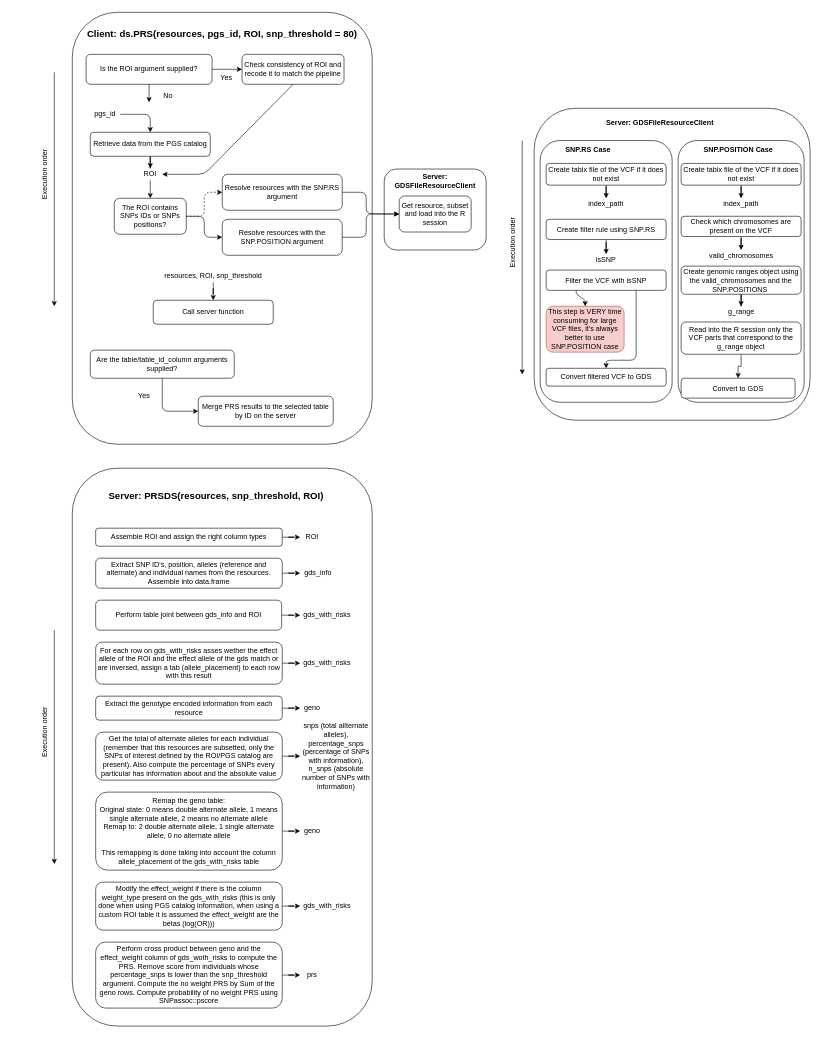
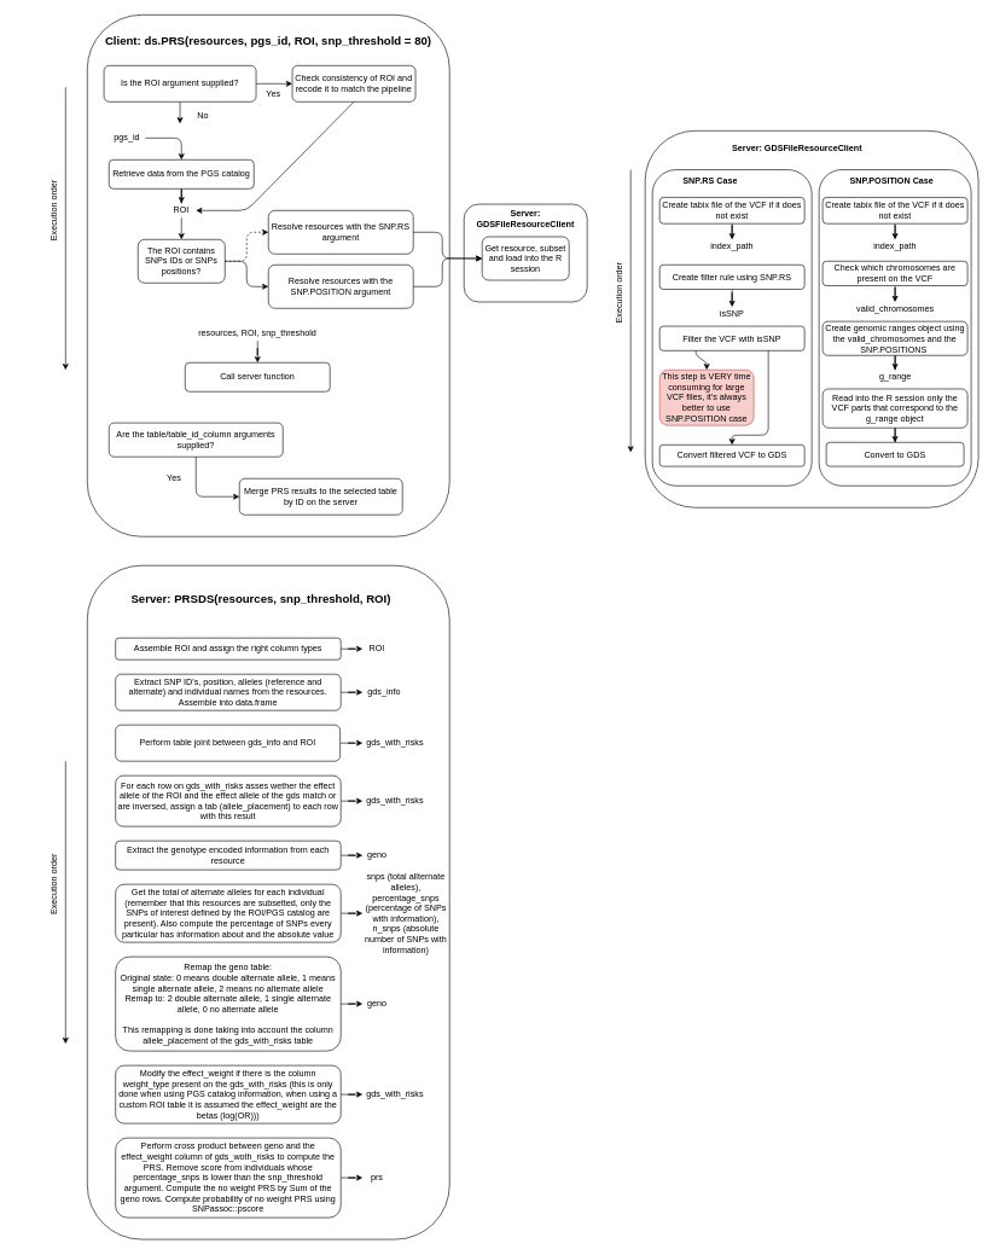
  <mxCell id="0" />
  <mxCell id="1" parent="0" />
  <mxCell id="2" value="" style="rounded=1;whiteSpace=wrap;html=1;" parent="1" vertex="1"><mxGeometry x="120" y="20" width="500" height="720" as="geometry" /></mxCell>
  <mxCell id="3" value="&lt;font size=&quot;1&quot;&gt;&lt;b style=&quot;font-size: 16px&quot;&gt;Client: ds.PRS&lt;/b&gt;&lt;/font&gt;&lt;span style=&quot;font-size: 16px&quot;&gt;&lt;b&gt;(resources, pgs_id, ROI, snp_threshold = 80)&lt;/b&gt;&lt;/span&gt;" style="text;html=1;strokeColor=none;fillColor=none;align=center;verticalAlign=middle;whiteSpace=wrap;rounded=0;" parent="1" vertex="1"><mxGeometry x="140" y="40" width="460" height="30" as="geometry" /></mxCell>
  <mxCell id="4" value="" style="edgeStyle=orthogonalEdgeStyle;rounded=0;orthogonalLoop=1;jettySize=auto;html=1;" parent="1" source="5" target="8" edge="1"><mxGeometry relative="1" as="geometry" /></mxCell>
  <mxCell id="5" value="&lt;font style=&quot;font-size: 12px&quot;&gt;Retrieve data from the PGS catalog&lt;/font&gt;" style="rounded=1;whiteSpace=wrap;html=1;align=center;" parent="1" vertex="1"><mxGeometry x="150" y="220" width="200" height="40" as="geometry" /></mxCell>
  <mxCell id="6" value="pgs_id" style="text;html=1;strokeColor=none;fillColor=none;align=center;verticalAlign=middle;whiteSpace=wrap;rounded=0;" parent="1" vertex="1"><mxGeometry x="150" y="180" width="50" height="20" as="geometry" /></mxCell>
  <mxCell id="7" value="" style="endArrow=classic;html=1;entryX=0.5;entryY=0;entryDx=0;entryDy=0;exitX=1;exitY=0.5;exitDx=0;exitDy=0;" parent="1" source="6" target="5" edge="1"><mxGeometry width="50" height="50" relative="1" as="geometry"><mxPoint x="370" y="290" as="sourcePoint" /><mxPoint x="630" y="260" as="targetPoint" /><Array as="points"><mxPoint x="250" y="190" /></Array></mxGeometry></mxCell>
  <mxCell id="8" value="ROI" style="text;html=1;strokeColor=none;fillColor=none;align=center;verticalAlign=middle;whiteSpace=wrap;rounded=0;" parent="1" vertex="1"><mxGeometry x="230" y="280" width="40" height="20" as="geometry" /></mxCell>
  <mxCell id="9" value="The ROI contains SNPs IDs or SNPs positions?" style="rounded=1;whiteSpace=wrap;html=1;" parent="1" vertex="1"><mxGeometry x="190" y="330" width="120" height="60" as="geometry" /></mxCell>
  <mxCell id="10" value="" style="endArrow=classic;html=1;exitX=0.5;exitY=1;exitDx=0;exitDy=0;" parent="1" source="8" edge="1"><mxGeometry width="50" height="50" relative="1" as="geometry"><mxPoint x="300" y="290" as="sourcePoint" /><mxPoint x="250" y="330" as="targetPoint" /><Array as="points"><mxPoint x="250" y="320" /></Array></mxGeometry></mxCell>
  <mxCell id="11" value="Resolve resources with the SNP.RS argument" style="rounded=1;whiteSpace=wrap;html=1;" parent="1" vertex="1"><mxGeometry x="370" y="290" width="200" height="60" as="geometry" /></mxCell>
  <mxCell id="12" value="Resolve resources with the SNP.POSITION argument" style="rounded=1;whiteSpace=wrap;html=1;" parent="1" vertex="1"><mxGeometry x="370" y="365" width="200" height="60" as="geometry" /></mxCell>
  <mxCell id="13" value="" style="endArrow=classic;html=1;entryX=0;entryY=0.5;entryDx=0;entryDy=0;exitX=1;exitY=0.5;exitDx=0;exitDy=0;dashed=1;" parent="1" source="9" target="11" edge="1"><mxGeometry width="50" height="50" relative="1" as="geometry"><mxPoint x="310" y="380" as="sourcePoint" /><mxPoint x="360" y="330" as="targetPoint" /><Array as="points"><mxPoint x="340" y="360" /><mxPoint x="340" y="320" /></Array></mxGeometry></mxCell>
  <mxCell id="14" value="" style="endArrow=classic;html=1;entryX=0;entryY=0.5;entryDx=0;entryDy=0;exitX=1;exitY=0.5;exitDx=0;exitDy=0;" parent="1" source="9" target="12" edge="1"><mxGeometry width="50" height="50" relative="1" as="geometry"><mxPoint x="330" y="400" as="sourcePoint" /><mxPoint x="380" y="350" as="targetPoint" /><Array as="points"><mxPoint x="340" y="360" /><mxPoint x="340" y="395" /></Array></mxGeometry></mxCell>
  <mxCell id="15" value="" style="rounded=1;whiteSpace=wrap;html=1;" parent="1" vertex="1"><mxGeometry x="640" y="281.25" width="170" height="135" as="geometry" /></mxCell>
  <mxCell id="16" value="&lt;b&gt;Server: GDSFileResourceClient&lt;/b&gt;" style="text;html=1;strokeColor=none;fillColor=none;align=center;verticalAlign=middle;whiteSpace=wrap;rounded=0;" parent="1" vertex="1"><mxGeometry x="650" y="286.25" width="150" height="30" as="geometry" /></mxCell>
  <mxCell id="17" value="Get resource, subset and load into the R session" style="rounded=1;whiteSpace=wrap;html=1;" parent="1" vertex="1"><mxGeometry x="665" y="326.25" width="120" height="60" as="geometry" /></mxCell>
  <mxCell id="18" value="" style="endArrow=classic;html=1;entryX=0;entryY=0.5;entryDx=0;entryDy=0;exitX=1;exitY=0.5;exitDx=0;exitDy=0;" parent="1" source="11" target="17" edge="1"><mxGeometry width="50" height="50" relative="1" as="geometry"><mxPoint x="410" y="270" as="sourcePoint" /><mxPoint x="460" y="220" as="targetPoint" /><Array as="points"><mxPoint x="610" y="320" /><mxPoint x="610" y="356" /></Array></mxGeometry></mxCell>
  <mxCell id="19" value="" style="endArrow=classic;html=1;entryX=0;entryY=0.5;entryDx=0;entryDy=0;exitX=1;exitY=0.5;exitDx=0;exitDy=0;" parent="1" source="12" target="17" edge="1"><mxGeometry width="50" height="50" relative="1" as="geometry"><mxPoint x="410" y="270" as="sourcePoint" /><mxPoint x="460" y="220" as="targetPoint" /><Array as="points"><mxPoint x="610" y="395" /><mxPoint x="610" y="356" /></Array></mxGeometry></mxCell>
  <mxCell id="20" value="" style="endArrow=classic;html=1;" parent="1" edge="1"><mxGeometry width="50" height="50" relative="1" as="geometry"><mxPoint x="90" y="120" as="sourcePoint" /><mxPoint x="90" y="510" as="targetPoint" /></mxGeometry></mxCell>
  <mxCell id="21" value="Execution order" style="text;html=1;strokeColor=none;fillColor=none;align=center;verticalAlign=middle;whiteSpace=wrap;rounded=0;rotation=-90;" parent="1" vertex="1"><mxGeometry x="20" y="273.75" width="110" height="32.5" as="geometry" /></mxCell>
  <mxCell id="22" value="&lt;font style=&quot;font-size: 12px&quot;&gt;Call server function&lt;/font&gt;" style="rounded=1;whiteSpace=wrap;html=1;align=center;" parent="1" vertex="1"><mxGeometry x="255" y="500" width="200" height="40" as="geometry" /></mxCell>
  <mxCell id="23" value="" style="edgeStyle=orthogonalEdgeStyle;rounded=0;orthogonalLoop=1;jettySize=auto;html=1;" parent="1" source="24" target="22" edge="1"><mxGeometry relative="1" as="geometry" /></mxCell>
  <mxCell id="24" value="resources, ROI,&amp;nbsp;snp_threshold" style="text;html=1;strokeColor=none;fillColor=none;align=center;verticalAlign=middle;whiteSpace=wrap;rounded=0;" parent="1" vertex="1"><mxGeometry x="255" y="450" width="200" height="20" as="geometry" /></mxCell>
  <mxCell id="25" value="" style="rounded=1;whiteSpace=wrap;html=1;" parent="1" vertex="1"><mxGeometry x="120" y="780" width="500" height="930" as="geometry" /></mxCell>
  <mxCell id="26" value="" style="rounded=1;whiteSpace=wrap;html=1;" parent="1" vertex="1"><mxGeometry x="890" y="180" width="460" height="520" as="geometry" /></mxCell>
  <mxCell id="27" value="" style="edgeStyle=orthogonalEdgeStyle;rounded=0;orthogonalLoop=1;jettySize=auto;html=1;" parent="1" source="28" target="29" edge="1"><mxGeometry relative="1" as="geometry" /></mxCell>
  <mxCell id="28" value="Is the ROI argument supplied?" style="rounded=1;whiteSpace=wrap;html=1;" parent="1" vertex="1"><mxGeometry x="143" y="90" width="210" height="50" as="geometry" /></mxCell>
  <mxCell id="29" value="Check consistency of ROI and recode it to match the pipeline" style="rounded=1;whiteSpace=wrap;html=1;" parent="1" vertex="1"><mxGeometry x="403" y="90" width="170" height="50" as="geometry" /></mxCell>
  <mxCell id="30" value="" style="endArrow=classic;html=1;exitX=0.5;exitY=1;exitDx=0;exitDy=0;" parent="1" source="28" edge="1"><mxGeometry width="50" height="50" relative="1" as="geometry"><mxPoint x="255" y="140" as="sourcePoint" /><mxPoint x="248" y="170" as="targetPoint" /></mxGeometry></mxCell>
  <mxCell id="31" value="No" style="text;html=1;strokeColor=none;fillColor=none;align=center;verticalAlign=middle;whiteSpace=wrap;rounded=0;" parent="1" vertex="1"><mxGeometry x="260" y="150" width="40" height="20" as="geometry" /></mxCell>
  <mxCell id="32" value="Yes" style="text;html=1;strokeColor=none;fillColor=none;align=center;verticalAlign=middle;whiteSpace=wrap;rounded=0;" parent="1" vertex="1"><mxGeometry x="357" y="120" width="40" height="20" as="geometry" /></mxCell>
  <mxCell id="33" value="" style="endArrow=classic;html=1;exitX=0.5;exitY=1;exitDx=0;exitDy=0;entryX=1;entryY=0.5;entryDx=0;entryDy=0;" parent="1" source="29" target="8" edge="1"><mxGeometry width="50" height="50" relative="1" as="geometry"><mxPoint x="420" y="140" as="sourcePoint" /><mxPoint x="470" y="90" as="targetPoint" /><Array as="points"><mxPoint x="340" y="290" /></Array></mxGeometry></mxCell>
  <mxCell id="34" value="&lt;font size=&quot;1&quot;&gt;&lt;b style=&quot;font-size: 16px&quot;&gt;Server: PRSDS&lt;/b&gt;&lt;/font&gt;&lt;span style=&quot;font-size: 16px&quot;&gt;&lt;b&gt;(resources,&amp;nbsp;&lt;/b&gt;&lt;/span&gt;&lt;b style=&quot;font-size: 16px&quot;&gt;snp_threshold&lt;/b&gt;&lt;span style=&quot;font-size: 16px&quot;&gt;&lt;b&gt;, ROI)&lt;/b&gt;&lt;/span&gt;" style="text;html=1;strokeColor=none;fillColor=none;align=center;verticalAlign=middle;whiteSpace=wrap;rounded=0;" parent="1" vertex="1"><mxGeometry x="130" y="810" width="460" height="30" as="geometry" /></mxCell>
  <mxCell id="35" value="" style="edgeStyle=orthogonalEdgeStyle;rounded=0;orthogonalLoop=1;jettySize=auto;html=1;" parent="1" source="36" target="39" edge="1"><mxGeometry relative="1" as="geometry" /></mxCell>
  <mxCell id="36" value="Assemble ROI and assign the right column types" style="rounded=1;whiteSpace=wrap;html=1;" parent="1" vertex="1"><mxGeometry x="159" y="880" width="311" height="30" as="geometry" /></mxCell>
  <mxCell id="37" value="" style="edgeStyle=orthogonalEdgeStyle;rounded=0;orthogonalLoop=1;jettySize=auto;html=1;" parent="1" source="38" target="40" edge="1"><mxGeometry relative="1" as="geometry" /></mxCell>
  <mxCell id="38" value="Extract SNP ID's, position, alleles (reference and alternate) and individual names from the resources. Assemble into data.frame" style="rounded=1;whiteSpace=wrap;html=1;" parent="1" vertex="1"><mxGeometry x="159" y="930" width="311" height="50" as="geometry" /></mxCell>
  <mxCell id="39" value="ROI" style="text;html=1;strokeColor=none;fillColor=none;align=center;verticalAlign=middle;whiteSpace=wrap;rounded=0;" parent="1" vertex="1"><mxGeometry x="500" y="885" width="40" height="20" as="geometry" /></mxCell>
  <mxCell id="40" value="gds_info" style="text;html=1;strokeColor=none;fillColor=none;align=center;verticalAlign=middle;whiteSpace=wrap;rounded=0;" parent="1" vertex="1"><mxGeometry x="500" y="945" width="60" height="20" as="geometry" /></mxCell>
  <mxCell id="41" value="" style="edgeStyle=orthogonalEdgeStyle;rounded=0;orthogonalLoop=1;jettySize=auto;html=1;" parent="1" source="42" target="43" edge="1"><mxGeometry relative="1" as="geometry" /></mxCell>
  <mxCell id="42" value="Perform table joint between gds_info and ROI" style="rounded=1;whiteSpace=wrap;html=1;" parent="1" vertex="1"><mxGeometry x="159" y="1000" width="310" height="50" as="geometry" /></mxCell>
  <mxCell id="43" value="gds_with_risks" style="text;html=1;strokeColor=none;fillColor=none;align=center;verticalAlign=middle;whiteSpace=wrap;rounded=0;" parent="1" vertex="1"><mxGeometry x="500" y="1015" width="90" height="20" as="geometry" /></mxCell>
  <mxCell id="44" value="" style="edgeStyle=orthogonalEdgeStyle;rounded=0;orthogonalLoop=1;jettySize=auto;html=1;" parent="1" source="45" target="46" edge="1"><mxGeometry relative="1" as="geometry" /></mxCell>
  <mxCell id="45" value="For each row on gds_with_risks asses wether the effect allele of the ROI and the effect allele of the gds match or are inversed, assign a tab (allele_placement) to each row with this result" style="rounded=1;whiteSpace=wrap;html=1;" parent="1" vertex="1"><mxGeometry x="159" y="1070" width="311" height="70" as="geometry" /></mxCell>
  <mxCell id="46" value="gds_with_risks" style="text;html=1;strokeColor=none;fillColor=none;align=center;verticalAlign=middle;whiteSpace=wrap;rounded=0;" parent="1" vertex="1"><mxGeometry x="500" y="1095" width="90" height="20" as="geometry" /></mxCell>
  <mxCell id="47" value="" style="edgeStyle=orthogonalEdgeStyle;rounded=0;orthogonalLoop=1;jettySize=auto;html=1;" parent="1" source="48" target="49" edge="1"><mxGeometry relative="1" as="geometry" /></mxCell>
  <mxCell id="48" value="Extract the genotype encoded information from each resource" style="rounded=1;whiteSpace=wrap;html=1;" parent="1" vertex="1"><mxGeometry x="159" y="1160" width="311" height="40" as="geometry" /></mxCell>
  <mxCell id="49" value="geno" style="text;html=1;strokeColor=none;fillColor=none;align=center;verticalAlign=middle;whiteSpace=wrap;rounded=0;" parent="1" vertex="1"><mxGeometry x="500" y="1170" width="40" height="20" as="geometry" /></mxCell>
  <mxCell id="50" value="" style="edgeStyle=orthogonalEdgeStyle;rounded=0;orthogonalLoop=1;jettySize=auto;html=1;" parent="1" source="51" target="52" edge="1"><mxGeometry relative="1" as="geometry" /></mxCell>
  <mxCell id="51" value="Get the total of alternate alleles for each individual (remember that this resources are subsetted, only the SNPs of interest defined by the ROI/PGS catalog are present). Also compute the percentage of SNPs every particular has information about and the absolute value" style="rounded=1;whiteSpace=wrap;html=1;" parent="1" vertex="1"><mxGeometry x="159" y="1220" width="311" height="80" as="geometry" /></mxCell>
  <mxCell id="52" value="snps (total allternate alleles), percentage_snps (percentage of SNPs with information), n_snps (absolute number of SNPs with information)" style="text;html=1;strokeColor=none;fillColor=none;align=center;verticalAlign=middle;whiteSpace=wrap;rounded=0;" parent="1" vertex="1"><mxGeometry x="500" y="1185" width="120" height="150" as="geometry" /></mxCell>
  <mxCell id="53" value="" style="edgeStyle=orthogonalEdgeStyle;rounded=0;orthogonalLoop=1;jettySize=auto;html=1;" parent="1" source="54" target="55" edge="1"><mxGeometry relative="1" as="geometry" /></mxCell>
  <mxCell id="54" value="Remap the geno table:&lt;br&gt;Original state:&amp;nbsp;0 means double alternate allele, 1 means single alternate allele, 2 means no alternate allele&lt;br&gt;Remap to: 2 double alternate allele, 1 single alternate allele, 0 no alternate allele&lt;br&gt;&lt;br&gt;This remapping is done taking into account the column allele_placement of the gds_with_risks table" style="rounded=1;whiteSpace=wrap;html=1;" parent="1" vertex="1"><mxGeometry x="159" y="1320" width="311" height="130" as="geometry" /></mxCell>
  <mxCell id="55" value="geno" style="text;html=1;strokeColor=none;fillColor=none;align=center;verticalAlign=middle;whiteSpace=wrap;rounded=0;" parent="1" vertex="1"><mxGeometry x="500" y="1375" width="40" height="20" as="geometry" /></mxCell>
  <mxCell id="56" value="" style="edgeStyle=orthogonalEdgeStyle;rounded=0;orthogonalLoop=1;jettySize=auto;html=1;" parent="1" source="57" target="58" edge="1"><mxGeometry relative="1" as="geometry" /></mxCell>
  <mxCell id="57" value="Modify the effect_weight if there is the column weight_type present on the gds_with_risks (this is only done when using PGS catalog information, when using a custom ROI table it is assumed the effect_weight are the betas (log(OR)))" style="rounded=1;whiteSpace=wrap;html=1;" parent="1" vertex="1"><mxGeometry x="159" y="1470" width="311" height="80" as="geometry" /></mxCell>
  <mxCell id="58" value="gds_with_risks" style="text;html=1;strokeColor=none;fillColor=none;align=center;verticalAlign=middle;whiteSpace=wrap;rounded=0;" parent="1" vertex="1"><mxGeometry x="500" y="1500" width="90" height="20" as="geometry" /></mxCell>
  <mxCell id="59" value="" style="edgeStyle=orthogonalEdgeStyle;rounded=0;orthogonalLoop=1;jettySize=auto;html=1;" parent="1" source="60" target="61" edge="1"><mxGeometry relative="1" as="geometry" /></mxCell>
  <mxCell id="60" value="Perform cross product between geno and the effect_weight column of gds_woth_risks to compute the PRS. Remove score from individuals whose percentage_snps is lower than the snp_threshold argument. Compute the no weight PRS by Sum of the geno rows. Compute probability of no weight PRS using SNPassoc::pscore" style="rounded=1;whiteSpace=wrap;html=1;" parent="1" vertex="1"><mxGeometry x="159" y="1570" width="311" height="110" as="geometry" /></mxCell>
  <mxCell id="61" value="prs" style="text;html=1;strokeColor=none;fillColor=none;align=center;verticalAlign=middle;whiteSpace=wrap;rounded=0;" parent="1" vertex="1"><mxGeometry x="500" y="1615" width="40" height="20" as="geometry" /></mxCell>
  <mxCell id="62" value="&lt;b&gt;Server: GDSFileResourceClient&lt;/b&gt;" style="text;html=1;strokeColor=none;fillColor=none;align=center;verticalAlign=middle;whiteSpace=wrap;rounded=0;" parent="1" vertex="1"><mxGeometry x="950" y="190" width="300" height="30" as="geometry" /></mxCell>
  <mxCell id="63" value="" style="rounded=1;whiteSpace=wrap;html=1;" parent="1" vertex="1"><mxGeometry x="900" y="233.75" width="220" height="436.25" as="geometry" /></mxCell>
  <mxCell id="64" value="" style="rounded=1;whiteSpace=wrap;html=1;" parent="1" vertex="1"><mxGeometry x="1130" y="233.75" width="210" height="436.25" as="geometry" /></mxCell>
  <mxCell id="65" value="&lt;b&gt;SNP.RS Case&lt;/b&gt;" style="text;html=1;strokeColor=none;fillColor=none;align=center;verticalAlign=middle;whiteSpace=wrap;rounded=0;" parent="1" vertex="1"><mxGeometry x="935" y="240" width="90" height="20" as="geometry" /></mxCell>
  <mxCell id="66" value="&lt;b&gt;SNP.POSITION Case&lt;/b&gt;" style="text;html=1;strokeColor=none;fillColor=none;align=center;verticalAlign=middle;whiteSpace=wrap;rounded=0;" parent="1" vertex="1"><mxGeometry x="1157.5" y="240" width="145" height="20" as="geometry" /></mxCell>
  <mxCell id="67" value="" style="edgeStyle=orthogonalEdgeStyle;rounded=0;orthogonalLoop=1;jettySize=auto;html=1;" parent="1" source="68" target="71" edge="1"><mxGeometry relative="1" as="geometry" /></mxCell>
  <mxCell id="68" value="Create tabix file of the VCF if it does not exist" style="rounded=1;whiteSpace=wrap;html=1;" parent="1" vertex="1"><mxGeometry x="1135" y="271.88" width="200" height="36.25" as="geometry" /></mxCell>
  <mxCell id="69" value="" style="edgeStyle=orthogonalEdgeStyle;rounded=0;orthogonalLoop=1;jettySize=auto;html=1;" parent="1" source="70" target="72" edge="1"><mxGeometry relative="1" as="geometry" /></mxCell>
  <mxCell id="70" value="Check which chromosomes are present on the VCF" style="rounded=1;whiteSpace=wrap;html=1;" parent="1" vertex="1"><mxGeometry x="1135" y="360" width="200" height="33.75" as="geometry" /></mxCell>
  <mxCell id="71" value="index_path" style="text;html=1;strokeColor=none;fillColor=none;align=center;verticalAlign=middle;whiteSpace=wrap;rounded=0;" parent="1" vertex="1"><mxGeometry x="1195" y="330" width="80" height="20" as="geometry" /></mxCell>
  <mxCell id="72" value="valid_chromosomes" style="text;html=1;strokeColor=none;fillColor=none;align=center;verticalAlign=middle;whiteSpace=wrap;rounded=0;" parent="1" vertex="1"><mxGeometry x="1177.5" y="416.25" width="115" height="20" as="geometry" /></mxCell>
  <mxCell id="73" value="" style="edgeStyle=orthogonalEdgeStyle;rounded=0;orthogonalLoop=1;jettySize=auto;html=1;" parent="1" source="74" target="75" edge="1"><mxGeometry relative="1" as="geometry" /></mxCell>
  <mxCell id="74" value="Create genomic ranges object using the valid_chromosomes and the SNP.POSITIONS&amp;nbsp;" style="rounded=1;whiteSpace=wrap;html=1;" parent="1" vertex="1"><mxGeometry x="1135" y="443.13" width="200" height="46.87" as="geometry" /></mxCell>
  <mxCell id="75" value="g_range" style="text;html=1;strokeColor=none;fillColor=none;align=center;verticalAlign=middle;whiteSpace=wrap;rounded=0;" parent="1" vertex="1"><mxGeometry x="1202.5" y="510" width="65" height="20" as="geometry" /></mxCell>
  <mxCell id="76" value="" style="edgeStyle=orthogonalEdgeStyle;rounded=0;orthogonalLoop=1;jettySize=auto;html=1;" parent="1" source="77" target="78" edge="1"><mxGeometry relative="1" as="geometry" /></mxCell>
  <mxCell id="77" value="Read into the R session only the VCF parts that correspond to the g_range object" style="rounded=1;whiteSpace=wrap;html=1;" parent="1" vertex="1"><mxGeometry x="1135" y="536.25" width="200" height="53.75" as="geometry" /></mxCell>
- <mxCell id="78" value="Convert to GDS" style="whiteSpace=wrap;html=1;rounded=1;" parent="1" vertex="1"><mxGeometry x="1135" y="630" width="190" height="33.12" as="geometry" /></mxCell>
+ <mxCell id="78" value="Convert to GDS" style="whiteSpace=wrap;html=1;rounded=1;" parent="1" vertex="1"><mxGeometry x="1140" y="610" width="190" height="33.12" as="geometry" /></mxCell>
  <mxCell id="79" value="" style="edgeStyle=orthogonalEdgeStyle;rounded=0;orthogonalLoop=1;jettySize=auto;html=1;" parent="1" source="80" target="81" edge="1"><mxGeometry relative="1" as="geometry" /></mxCell>
  <mxCell id="80" value="Create tabix file of the VCF if it does not exist" style="rounded=1;whiteSpace=wrap;html=1;" parent="1" vertex="1"><mxGeometry x="910" y="271.88" width="200" height="36.25" as="geometry" /></mxCell>
  <mxCell id="81" value="index_path" style="text;html=1;strokeColor=none;fillColor=none;align=center;verticalAlign=middle;whiteSpace=wrap;rounded=0;" parent="1" vertex="1"><mxGeometry x="970" y="330" width="80" height="20" as="geometry" /></mxCell>
  <mxCell id="82" value="" style="edgeStyle=orthogonalEdgeStyle;rounded=0;orthogonalLoop=1;jettySize=auto;html=1;" parent="1" source="83" target="84" edge="1"><mxGeometry relative="1" as="geometry" /></mxCell>
  <mxCell id="83" value="Create filter rule using SNP.RS" style="rounded=1;whiteSpace=wrap;html=1;" parent="1" vertex="1"><mxGeometry x="910" y="365" width="200" height="33.75" as="geometry" /></mxCell>
  <mxCell id="84" value="isSNP" style="text;html=1;strokeColor=none;fillColor=none;align=center;verticalAlign=middle;whiteSpace=wrap;rounded=0;" parent="1" vertex="1"><mxGeometry x="990" y="423.13" width="40" height="20" as="geometry" /></mxCell>
  <mxCell id="85" value="Filter the VCF with isSNP" style="rounded=1;whiteSpace=wrap;html=1;" parent="1" vertex="1"><mxGeometry x="910" y="449.69" width="200" height="33.75" as="geometry" /></mxCell>
  <mxCell id="86" value="Convert filtered VCF to GDS" style="whiteSpace=wrap;html=1;rounded=1;" parent="1" vertex="1"><mxGeometry x="910" y="613.44" width="200" height="29.68" as="geometry" /></mxCell>
  <mxCell id="87" value="This step is VERY time consuming for large VCF files, it's always better to use SNP.POSITION case" style="rounded=1;whiteSpace=wrap;html=1;fillColor=#f8cecc;strokeColor=#b85450;" parent="1" vertex="1"><mxGeometry x="910" y="510" width="130" height="76.56" as="geometry" /></mxCell>
  <mxCell id="88" value="" style="endArrow=classic;html=1;exitX=0.25;exitY=1;exitDx=0;exitDy=0;entryX=0.5;entryY=0;entryDx=0;entryDy=0;" parent="1" source="85" target="87" edge="1"><mxGeometry width="50" height="50" relative="1" as="geometry"><mxPoint x="1020" y="550" as="sourcePoint" /><mxPoint x="1070" y="500" as="targetPoint" /><Array as="points"><mxPoint x="960" y="490" /><mxPoint x="975" y="500" /></Array></mxGeometry></mxCell>
  <mxCell id="89" value="" style="endArrow=classic;html=1;exitX=0.75;exitY=1;exitDx=0;exitDy=0;entryX=0.5;entryY=0;entryDx=0;entryDy=0;" parent="1" source="85" target="86" edge="1"><mxGeometry width="50" height="50" relative="1" as="geometry"><mxPoint x="950" y="570" as="sourcePoint" /><mxPoint x="1000" y="520" as="targetPoint" /><Array as="points"><mxPoint x="1060" y="600" /><mxPoint x="1010" y="600" /></Array></mxGeometry></mxCell>
  <mxCell id="90" value="" style="endArrow=classic;html=1;" parent="1" edge="1"><mxGeometry width="50" height="50" relative="1" as="geometry"><mxPoint x="870" y="233.75" as="sourcePoint" /><mxPoint x="870" y="623.75" as="targetPoint" /></mxGeometry></mxCell>
  <mxCell id="91" value="Execution order" style="text;html=1;strokeColor=none;fillColor=none;align=center;verticalAlign=middle;whiteSpace=wrap;rounded=0;rotation=-90;" parent="1" vertex="1"><mxGeometry x="800" y="387.5" width="110" height="32.5" as="geometry" /></mxCell>
  <mxCell id="92" value="" style="endArrow=classic;html=1;" parent="1" edge="1"><mxGeometry width="50" height="50" relative="1" as="geometry"><mxPoint x="90" y="1050" as="sourcePoint" /><mxPoint x="90" y="1440" as="targetPoint" /></mxGeometry></mxCell>
  <mxCell id="93" value="Execution order" style="text;html=1;strokeColor=none;fillColor=none;align=center;verticalAlign=middle;whiteSpace=wrap;rounded=0;rotation=-90;" parent="1" vertex="1"><mxGeometry x="20" y="1203.75" width="110" height="32.5" as="geometry" /></mxCell>
  <mxCell id="94" value="Are the table/table_id_column arguments supplied?" style="rounded=1;whiteSpace=wrap;html=1;" vertex="1" parent="1"><mxGeometry x="150" y="583.12" width="240" height="46.88" as="geometry" /></mxCell>
  <mxCell id="95" value="Merge PRS results to the selected table by ID on the server" style="rounded=1;whiteSpace=wrap;html=1;" vertex="1" parent="1"><mxGeometry x="330" y="660" width="225" height="50" as="geometry" /></mxCell>
  <mxCell id="96" value="" style="endArrow=classic;html=1;entryX=0;entryY=0.5;entryDx=0;entryDy=0;exitX=0.5;exitY=1;exitDx=0;exitDy=0;" edge="1" parent="1" source="94" target="95"><mxGeometry width="50" height="50" relative="1" as="geometry"><mxPoint x="390" y="520" as="sourcePoint" /><mxPoint x="440" y="470" as="targetPoint" /><Array as="points"><mxPoint x="270" y="685" /></Array></mxGeometry></mxCell>
  <mxCell id="97" value="Yes" style="text;html=1;strokeColor=none;fillColor=none;align=center;verticalAlign=middle;whiteSpace=wrap;rounded=0;" vertex="1" parent="1"><mxGeometry x="220" y="650" width="40" height="20" as="geometry" /></mxCell>
